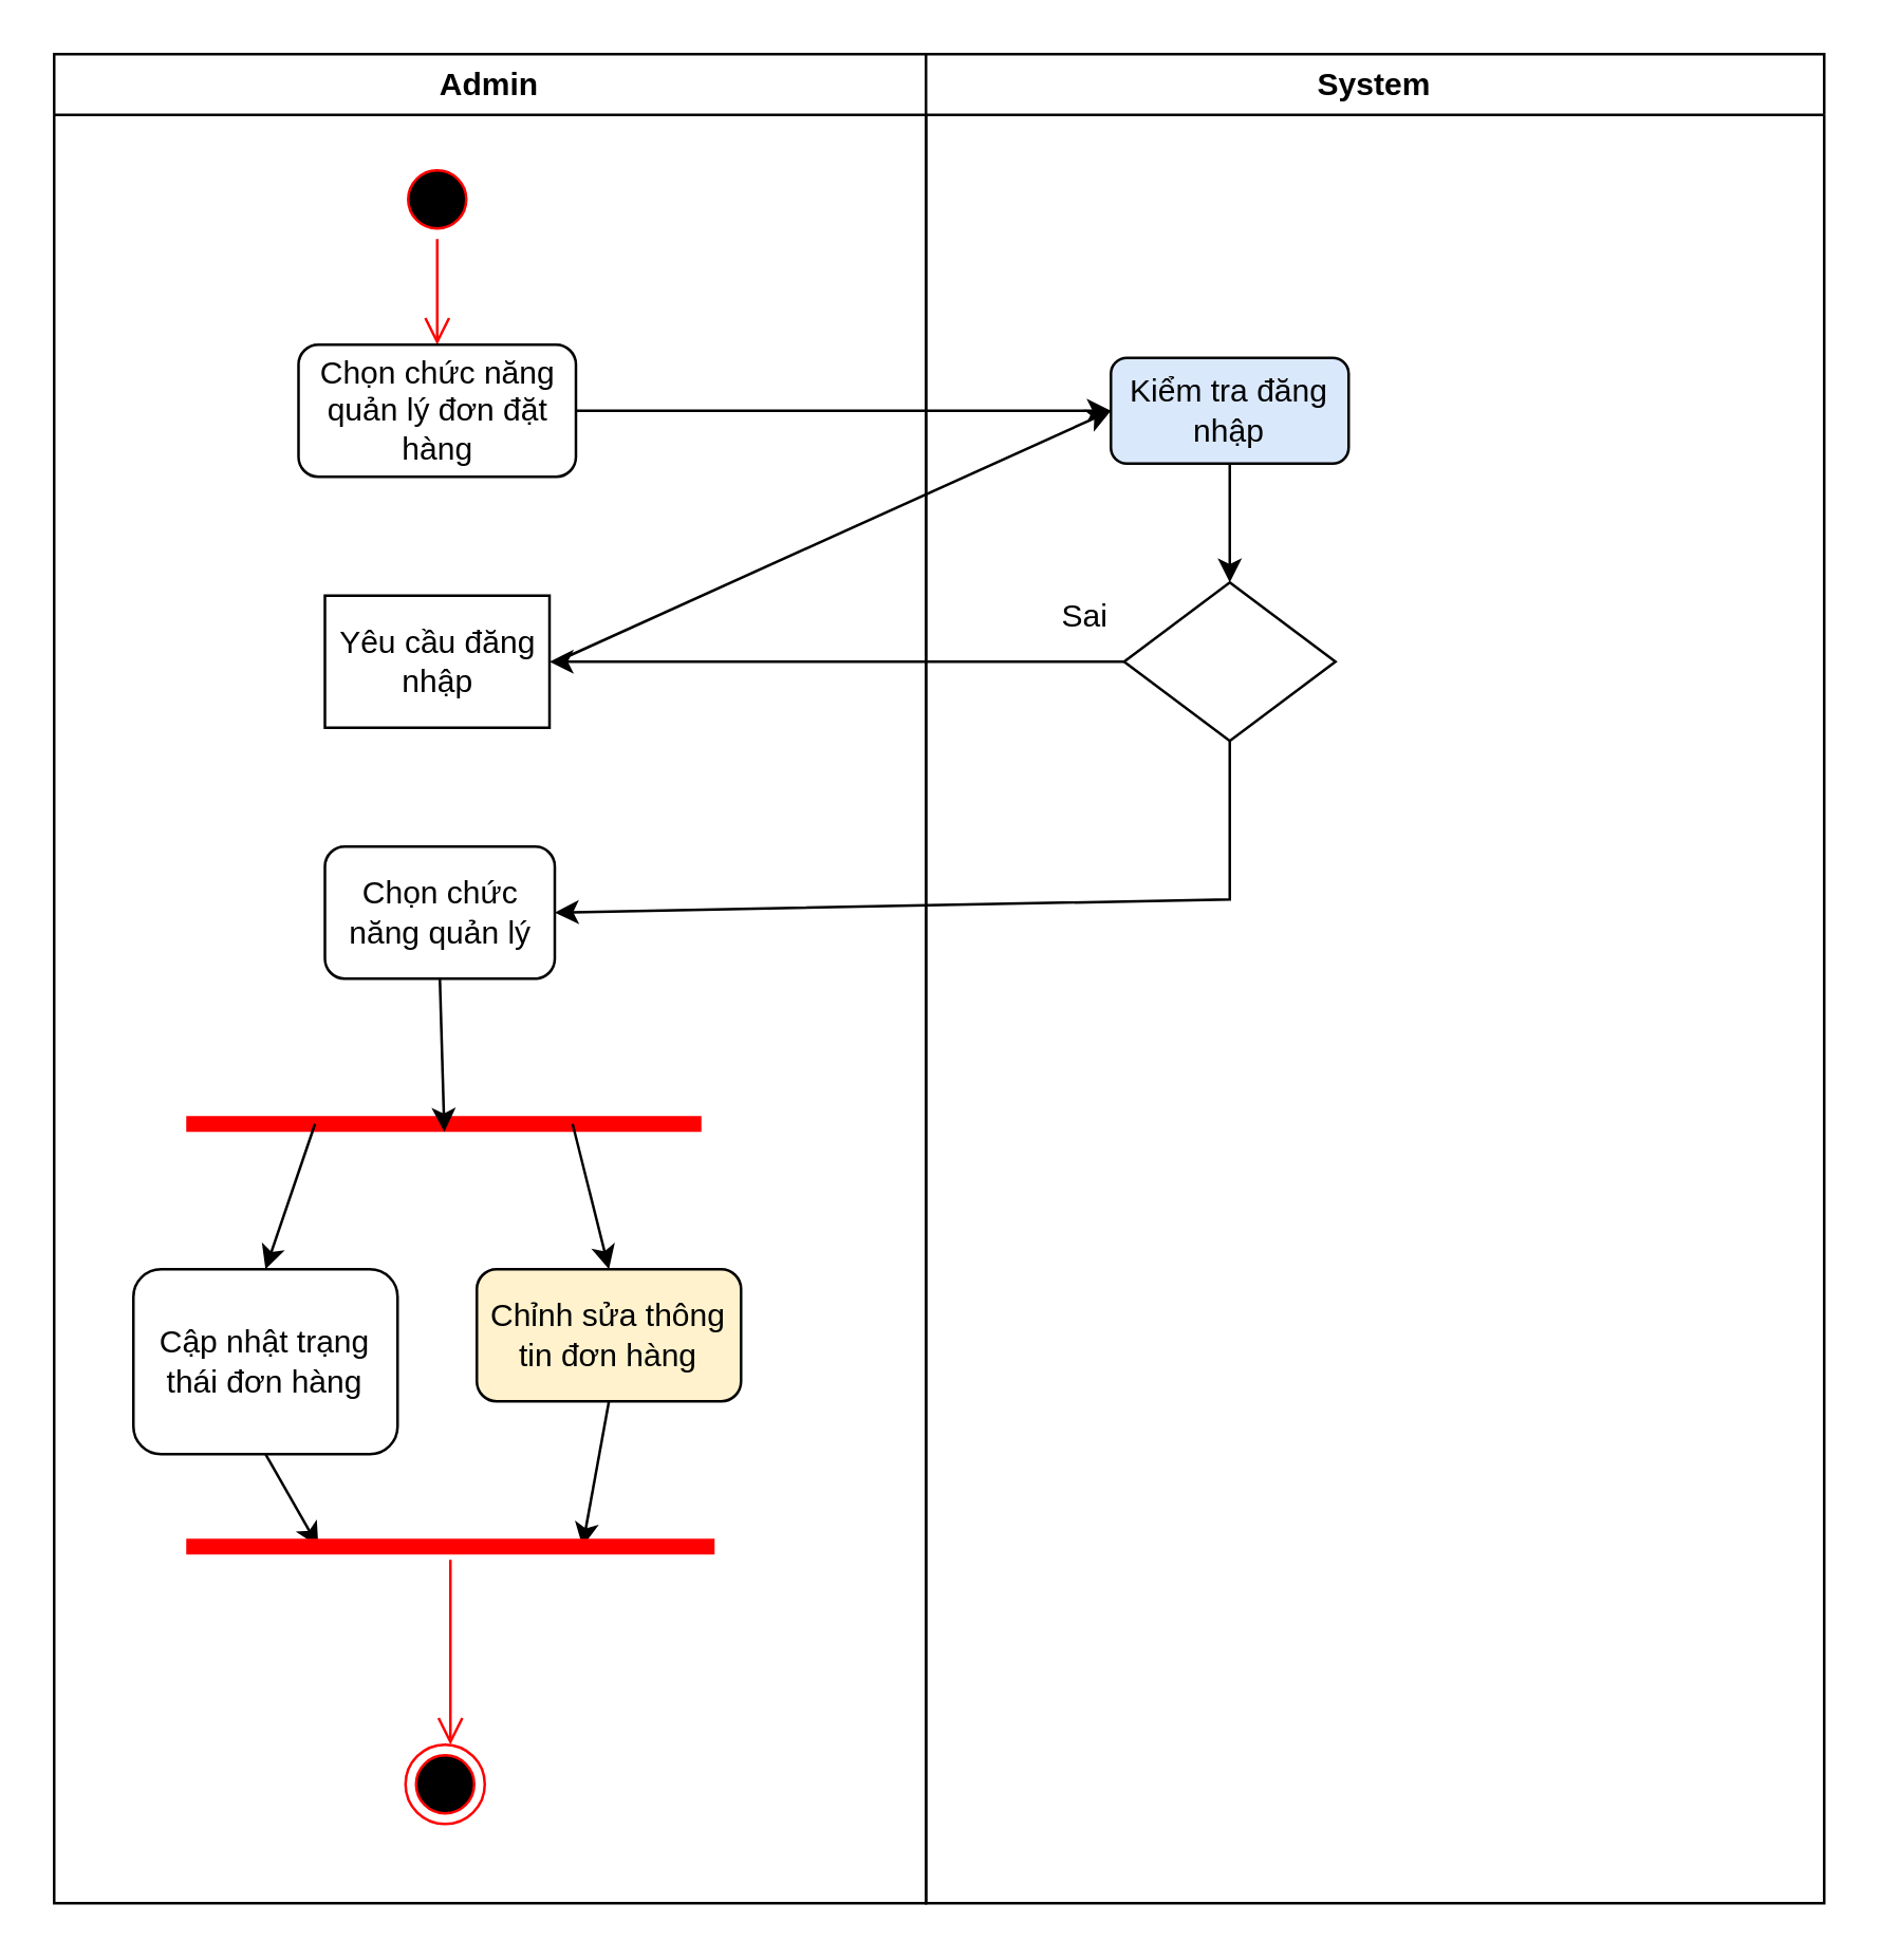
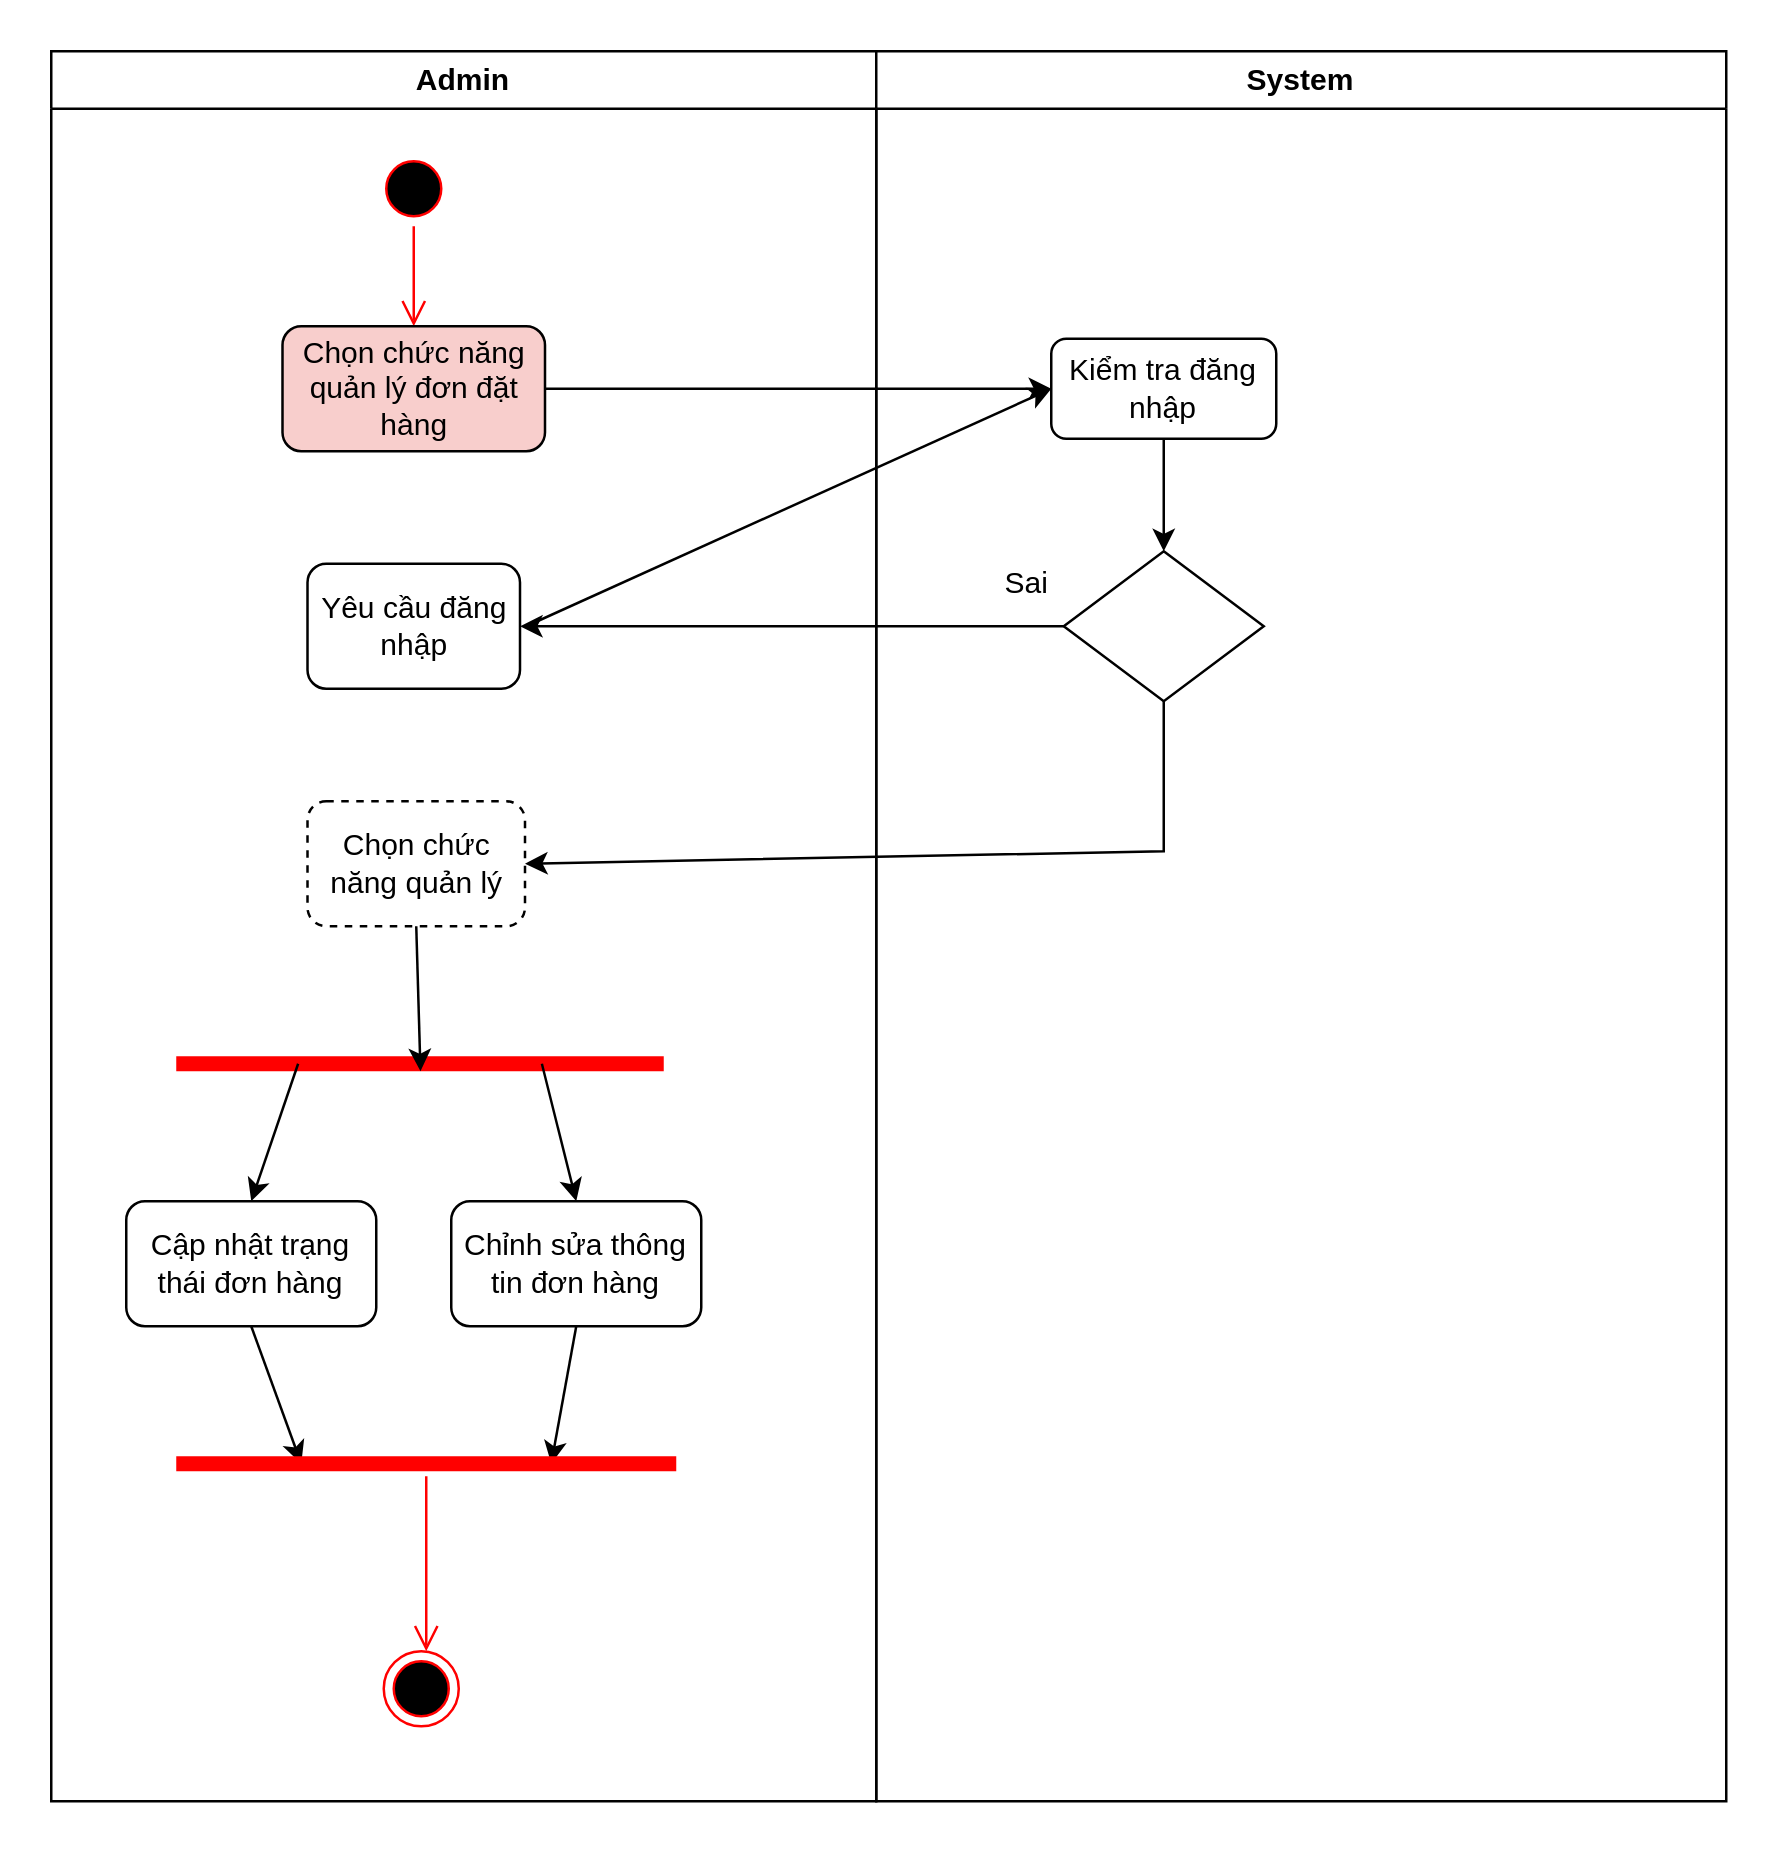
  <mxCell id="0" />
  <mxCell id="1" parent="0" />
  <mxCell id="2" value="Admin" style="swimlane;whiteSpace=wrap" vertex="1" parent="1"><mxGeometry x="20" y="20" width="330" height="700" as="geometry" /></mxCell>
  <mxCell id="3" value="" style="ellipse;html=1;shape=startState;fillColor=#000000;strokeColor=#ff0000;" vertex="1" parent="2"><mxGeometry x="130" y="40" width="30" height="30" as="geometry" /></mxCell>
  <mxCell id="4" value="" style="edgeStyle=orthogonalEdgeStyle;html=1;verticalAlign=bottom;endArrow=open;endSize=8;strokeColor=#ff0000;rounded=0;" edge="1" source="3" parent="2"><mxGeometry relative="1" as="geometry"><mxPoint x="145" y="110" as="targetPoint" /></mxGeometry></mxCell>
- <mxCell id="5" value="Chọn chức năng quản lý đơn đặt hàng" style="rounded=1;whiteSpace=wrap;html=1;" vertex="1" parent="2"><mxGeometry x="92.5" y="110" width="105" height="50" as="geometry" /></mxCell>
+ <mxCell id="5" value="Chọn chức năng quản lý đơn đặt hàng" style="rounded=1;whiteSpace=wrap;html=1;fillColor=#f8cecc;" vertex="1" parent="2"><mxGeometry x="92.5" y="110" width="105" height="50" as="geometry" /></mxCell>
  <mxCell id="6" value="" style="endArrow=classic;html=1;rounded=0;exitX=1;exitY=0.5;exitDx=0;exitDy=0;" edge="1" parent="2" source="5"><mxGeometry width="50" height="50" relative="1" as="geometry"><mxPoint x="250" y="180" as="sourcePoint" /><mxPoint x="400" y="135" as="targetPoint" /></mxGeometry></mxCell>
- <mxCell id="7" value="Yêu cầu đăng nhập" style="whiteSpace=wrap;html=1;rounded=0;" vertex="1" parent="2"><mxGeometry x="102.5" y="205" width="85" height="50" as="geometry" /></mxCell>
+ <mxCell id="7" value="Yêu cầu đăng nhập" style="rounded=1;whiteSpace=wrap;html=1;" vertex="1" parent="2"><mxGeometry x="102.5" y="205" width="85" height="50" as="geometry" /></mxCell>
  <mxCell id="8" value="" style="endArrow=classic;html=1;rounded=0;entryX=0;entryY=0.5;entryDx=0;entryDy=0;" edge="1" parent="2" target="22"><mxGeometry width="50" height="50" relative="1" as="geometry"><mxPoint x="190" y="230" as="sourcePoint" /><mxPoint x="270" y="170" as="targetPoint" /></mxGeometry></mxCell>
  <mxCell id="9" value="" style="shape=line;html=1;strokeWidth=6;strokeColor=#ff0000;" vertex="1" parent="2"><mxGeometry x="50" y="400" width="195" height="10" as="geometry" /></mxCell>
- <mxCell id="10" value="Chọn chức năng quản lý" style="rounded=1;whiteSpace=wrap;html=1;" vertex="1" parent="2"><mxGeometry x="102.5" y="300" width="87" height="50" as="geometry" /></mxCell>
+ <mxCell id="10" value="Chọn chức năng quản lý" style="rounded=1;whiteSpace=wrap;html=1;dashed=1;" vertex="1" parent="2"><mxGeometry x="102.5" y="300" width="87" height="50" as="geometry" /></mxCell>
  <mxCell id="11" value="" style="endArrow=classic;html=1;rounded=0;exitX=0.5;exitY=1;exitDx=0;exitDy=0;entryX=0.501;entryY=0.803;entryDx=0;entryDy=0;entryPerimeter=0;" edge="1" parent="2" source="10" target="9"><mxGeometry width="50" height="50" relative="1" as="geometry"><mxPoint x="110" y="430" as="sourcePoint" /><mxPoint x="160" y="380" as="targetPoint" /></mxGeometry></mxCell>
  <mxCell id="12" value="" style="endArrow=classic;html=1;rounded=0;exitX=0.25;exitY=0.5;exitDx=0;exitDy=0;exitPerimeter=0;entryX=0.5;entryY=0;entryDx=0;entryDy=0;" edge="1" parent="2" source="9" target="14"><mxGeometry width="50" height="50" relative="1" as="geometry"><mxPoint x="50" y="540" as="sourcePoint" /><mxPoint x="100" y="460" as="targetPoint" /></mxGeometry></mxCell>
  <mxCell id="13" value="" style="endArrow=classic;html=1;rounded=0;exitX=0.75;exitY=0.5;exitDx=0;exitDy=0;exitPerimeter=0;entryX=0.5;entryY=0;entryDx=0;entryDy=0;" edge="1" parent="2" source="9" target="15"><mxGeometry width="50" height="50" relative="1" as="geometry"><mxPoint x="190" y="510" as="sourcePoint" /><mxPoint x="190" y="460" as="targetPoint" /></mxGeometry></mxCell>
- <mxCell id="14" value="Cập nhật trạng thái đơn hàng" style="rounded=1;whiteSpace=wrap;html=1;" vertex="1" parent="2"><mxGeometry x="30" y="460" width="100" height="70" as="geometry" /></mxCell>
- <mxCell id="15" value="Chỉnh sửa thông tin đơn hàng" style="rounded=1;whiteSpace=wrap;html=1;fillColor=#fff2cc;" vertex="1" parent="2"><mxGeometry x="160" y="460" width="100" height="50" as="geometry" /></mxCell>
+ <mxCell id="14" value="Cập nhật trạng thái đơn hàng" style="rounded=1;whiteSpace=wrap;html=1;" vertex="1" parent="2"><mxGeometry x="30" y="460" width="100" height="50" as="geometry" /></mxCell>
+ <mxCell id="15" value="Chỉnh sửa thông tin đơn hàng" style="rounded=1;whiteSpace=wrap;html=1;" vertex="1" parent="2"><mxGeometry x="160" y="460" width="100" height="50" as="geometry" /></mxCell>
  <mxCell id="16" value="" style="endArrow=classic;html=1;rounded=0;exitX=0.5;exitY=1;exitDx=0;exitDy=0;entryX=0.25;entryY=0.5;entryDx=0;entryDy=0;entryPerimeter=0;" edge="1" parent="2" source="14" target="18"><mxGeometry width="50" height="50" relative="1" as="geometry"><mxPoint x="50" y="580" as="sourcePoint" /><mxPoint x="90" y="560" as="targetPoint" /></mxGeometry></mxCell>
  <mxCell id="17" value="" style="endArrow=classic;html=1;rounded=0;exitX=0.5;exitY=1;exitDx=0;exitDy=0;entryX=0.75;entryY=0.5;entryDx=0;entryDy=0;entryPerimeter=0;" edge="1" parent="2" source="15" target="18"><mxGeometry width="50" height="50" relative="1" as="geometry"><mxPoint x="170" y="580" as="sourcePoint" /><mxPoint x="190" y="560" as="targetPoint" /></mxGeometry></mxCell>
  <mxCell id="18" value="" style="shape=line;html=1;strokeWidth=6;strokeColor=#ff0000;" vertex="1" parent="2"><mxGeometry x="50" y="560" width="200" height="10" as="geometry" /></mxCell>
  <mxCell id="19" value="" style="edgeStyle=orthogonalEdgeStyle;html=1;verticalAlign=bottom;endArrow=open;endSize=8;strokeColor=#ff0000;rounded=0;" edge="1" source="18" parent="2"><mxGeometry relative="1" as="geometry"><mxPoint x="150" y="640" as="targetPoint" /></mxGeometry></mxCell>
  <mxCell id="20" value="" style="ellipse;html=1;shape=endState;fillColor=#000000;strokeColor=#ff0000;" vertex="1" parent="2"><mxGeometry x="133" y="640" width="30" height="30" as="geometry" /></mxCell>
  <mxCell id="21" value="System" style="swimlane;whiteSpace=wrap" vertex="1" parent="1"><mxGeometry x="350" y="20" width="340" height="700" as="geometry" /></mxCell>
- <mxCell id="22" value="Kiểm tra đăng nhập" style="rounded=1;whiteSpace=wrap;html=1;fillColor=#dae8fc;" vertex="1" parent="21"><mxGeometry x="70" y="115" width="90" height="40" as="geometry" /></mxCell>
+ <mxCell id="22" value="Kiểm tra đăng nhập" style="rounded=1;whiteSpace=wrap;html=1;" vertex="1" parent="21"><mxGeometry x="70" y="115" width="90" height="40" as="geometry" /></mxCell>
  <mxCell id="23" value="" style="endArrow=classic;html=1;rounded=0;exitX=0.5;exitY=1;exitDx=0;exitDy=0;entryX=0.5;entryY=0;entryDx=0;entryDy=0;" edge="1" parent="21" source="22" target="24"><mxGeometry width="50" height="50" relative="1" as="geometry"><mxPoint x="70" y="260" as="sourcePoint" /><mxPoint x="110" y="210" as="targetPoint" /></mxGeometry></mxCell>
  <mxCell id="24" value="" style="rhombus;whiteSpace=wrap;html=1;" vertex="1" parent="21"><mxGeometry x="75" y="200" width="80" height="60" as="geometry" /></mxCell>
  <mxCell id="25" value="" style="endArrow=classic;html=1;rounded=0;entryX=1;entryY=0.5;entryDx=0;entryDy=0;exitX=0;exitY=0.5;exitDx=0;exitDy=0;" edge="1" parent="1" source="24" target="7"><mxGeometry width="50" height="50" relative="1" as="geometry"><mxPoint x="210" y="310" as="sourcePoint" /><mxPoint x="260" y="260" as="targetPoint" /></mxGeometry></mxCell>
  <mxCell id="26" value="Sai" style="text;html=1;align=center;verticalAlign=middle;resizable=0;points=[];autosize=1;strokeColor=none;fillColor=none;" vertex="1" parent="1"><mxGeometry x="390" y="218" width="40" height="30" as="geometry" /></mxCell>
  <mxCell id="27" value="" style="endArrow=classic;html=1;rounded=0;exitX=0.5;exitY=1;exitDx=0;exitDy=0;entryX=1;entryY=0.5;entryDx=0;entryDy=0;" edge="1" parent="1" source="24" target="10"><mxGeometry width="50" height="50" relative="1" as="geometry"><mxPoint x="440" y="350" as="sourcePoint" /><mxPoint x="465" y="330" as="targetPoint" /><Array as="points"><mxPoint x="465" y="340" /></Array></mxGeometry></mxCell>
